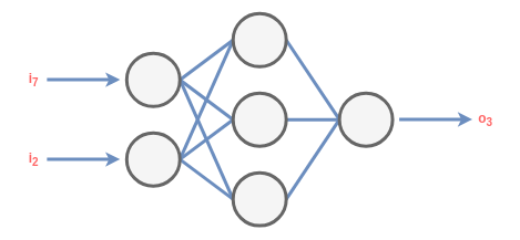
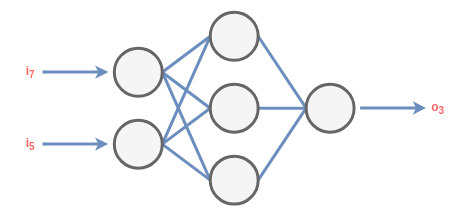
  <mxCell id="0" />
  <mxCell id="1" parent="0" />
  <mxCell id="2" style="rounded=0;orthogonalLoop=1;jettySize=auto;html=1;exitX=1;exitY=0.5;exitDx=0;exitDy=0;entryX=0;entryY=0.5;entryDx=0;entryDy=0;strokeWidth=5;fontSize=20;fontColor=#6C8EBF;strokeColor=#6C8EBF;endArrow=none;endFill=0;" edge="1" parent="1" source="15" target="14"><mxGeometry relative="1" as="geometry" /></mxCell>
  <mxCell id="3" value="" style="endArrow=classic;html=1;rounded=0;strokeWidth=5;fillColor=#dae8fc;strokeColor=#6c8ebf;" edge="1" parent="1"><mxGeometry width="50" height="50" relative="1" as="geometry"><mxPoint x="70" y="119.76" as="sourcePoint" /><mxPoint x="180" y="119.76" as="targetPoint" /></mxGeometry></mxCell>
  <mxCell id="4" value="" style="endArrow=classic;html=1;rounded=0;strokeWidth=5;fillColor=#dae8fc;strokeColor=#6c8ebf;" edge="1" parent="1"><mxGeometry width="50" height="50" relative="1" as="geometry"><mxPoint x="70" y="239.76" as="sourcePoint" /><mxPoint x="180" y="239.76" as="targetPoint" /></mxGeometry></mxCell>
  <mxCell id="5" style="rounded=0;orthogonalLoop=1;jettySize=auto;html=1;exitX=1;exitY=0.5;exitDx=0;exitDy=0;entryX=0;entryY=0.5;entryDx=0;entryDy=0;strokeWidth=5;fontSize=20;fontColor=#6C8EBF;strokeColor=#6C8EBF;endArrow=none;endFill=0;" edge="1" parent="1" source="15" target="17"><mxGeometry relative="1" as="geometry"><mxPoint x="280" y="130" as="sourcePoint" /><mxPoint x="360" y="70" as="targetPoint" /></mxGeometry></mxCell>
  <mxCell id="6" style="rounded=0;orthogonalLoop=1;jettySize=auto;html=1;exitX=1;exitY=0.5;exitDx=0;exitDy=0;entryX=0;entryY=0.5;entryDx=0;entryDy=0;strokeWidth=5;fontSize=20;fontColor=#6C8EBF;strokeColor=#6C8EBF;endArrow=none;endFill=0;" edge="1" parent="1" source="16" target="17"><mxGeometry relative="1" as="geometry"><mxPoint x="280" y="130" as="sourcePoint" /><mxPoint x="360" y="190" as="targetPoint" /></mxGeometry></mxCell>
  <mxCell id="7" style="rounded=0;orthogonalLoop=1;jettySize=auto;html=1;entryX=0;entryY=0.5;entryDx=0;entryDy=0;strokeWidth=5;fontSize=20;fontColor=#6C8EBF;strokeColor=#6C8EBF;endArrow=none;endFill=0;exitX=1;exitY=0.5;exitDx=0;exitDy=0;" edge="1" parent="1" source="16" target="18"><mxGeometry relative="1" as="geometry"><mxPoint x="290" y="280" as="sourcePoint" /><mxPoint x="360" y="190" as="targetPoint" /></mxGeometry></mxCell>
  <mxCell id="8" style="rounded=0;orthogonalLoop=1;jettySize=auto;html=1;entryX=0;entryY=0.5;entryDx=0;entryDy=0;strokeWidth=5;fontSize=20;fontColor=#6C8EBF;strokeColor=#6C8EBF;endArrow=none;endFill=0;exitX=1;exitY=0.5;exitDx=0;exitDy=0;" edge="1" parent="1" source="18" target="19"><mxGeometry relative="1" as="geometry"><mxPoint x="280" y="250" as="sourcePoint" /><mxPoint x="360" y="310" as="targetPoint" /></mxGeometry></mxCell>
  <mxCell id="9" style="rounded=0;orthogonalLoop=1;jettySize=auto;html=1;strokeWidth=5;fontSize=20;fontColor=#6C8EBF;strokeColor=#6C8EBF;endArrow=none;endFill=0;exitX=1;exitY=0.5;exitDx=0;exitDy=0;entryX=0;entryY=0.5;entryDx=0;entryDy=0;" edge="1" parent="1" source="17" target="19"><mxGeometry relative="1" as="geometry"><mxPoint x="440" y="310" as="sourcePoint" /><mxPoint x="470" y="170" as="targetPoint" /></mxGeometry></mxCell>
  <mxCell id="10" style="rounded=0;orthogonalLoop=1;jettySize=auto;html=1;strokeWidth=5;fontSize=20;fontColor=#6C8EBF;strokeColor=#6C8EBF;endArrow=none;endFill=0;exitX=1;exitY=0.5;exitDx=0;exitDy=0;entryX=0;entryY=0.5;entryDx=0;entryDy=0;" edge="1" parent="1" source="14" target="19"><mxGeometry relative="1" as="geometry"><mxPoint x="440" y="190" as="sourcePoint" /><mxPoint x="480" y="150" as="targetPoint" /></mxGeometry></mxCell>
  <mxCell id="11" value="" style="endArrow=classic;html=1;rounded=0;strokeWidth=5;fillColor=#dae8fc;strokeColor=#6c8ebf;" edge="1" parent="1"><mxGeometry width="50" height="50" relative="1" as="geometry"><mxPoint x="600" y="179.66" as="sourcePoint" /><mxPoint x="710" y="179.66" as="targetPoint" /></mxGeometry></mxCell>
  <mxCell id="12" style="rounded=0;orthogonalLoop=1;jettySize=auto;html=1;exitX=1;exitY=0.5;exitDx=0;exitDy=0;entryX=0;entryY=0.5;entryDx=0;entryDy=0;strokeWidth=5;fontSize=20;fontColor=#6C8EBF;strokeColor=#6C8EBF;endArrow=none;endFill=0;" edge="1" parent="1" source="15" target="18"><mxGeometry relative="1" as="geometry"><mxPoint x="280" y="130" as="sourcePoint" /><mxPoint x="360" y="190" as="targetPoint" /></mxGeometry></mxCell>
  <mxCell id="13" style="rounded=0;orthogonalLoop=1;jettySize=auto;html=1;entryX=0;entryY=0.5;entryDx=0;entryDy=0;strokeWidth=5;fontSize=20;fontColor=#6C8EBF;strokeColor=#6C8EBF;endArrow=none;endFill=0;exitX=1;exitY=0.5;exitDx=0;exitDy=0;" edge="1" parent="1" source="16" target="14"><mxGeometry relative="1" as="geometry"><mxPoint x="280" y="250" as="sourcePoint" /><mxPoint x="360" y="310" as="targetPoint" /></mxGeometry></mxCell>
  <mxCell id="14" value="" style="ellipse;whiteSpace=wrap;html=1;aspect=fixed;strokeWidth=5;fillColor=#f5f5f5;strokeColor=#666666;fontColor=#333333;" vertex="1" parent="1"><mxGeometry x="350" y="20" width="80" height="80" as="geometry" /></mxCell>
  <mxCell id="15" value="" style="ellipse;whiteSpace=wrap;html=1;aspect=fixed;strokeWidth=5;fillColor=#f5f5f5;strokeColor=#666666;fontColor=#333333;" vertex="1" parent="1"><mxGeometry x="190" y="80" width="80" height="80" as="geometry" /></mxCell>
  <mxCell id="16" value="" style="ellipse;whiteSpace=wrap;html=1;aspect=fixed;strokeWidth=5;fillColor=#f5f5f5;strokeColor=#666666;fontColor=#333333;" vertex="1" parent="1"><mxGeometry x="190" y="200" width="80" height="80" as="geometry" /></mxCell>
  <mxCell id="17" value="" style="ellipse;whiteSpace=wrap;html=1;aspect=fixed;strokeWidth=5;fillColor=#f5f5f5;strokeColor=#666666;fontColor=#333333;" vertex="1" parent="1"><mxGeometry x="350" y="140" width="80" height="80" as="geometry" /></mxCell>
  <mxCell id="18" value="" style="ellipse;whiteSpace=wrap;html=1;aspect=fixed;strokeWidth=5;fillColor=#f5f5f5;strokeColor=#666666;fontColor=#333333;" vertex="1" parent="1"><mxGeometry x="350" y="260" width="80" height="80" as="geometry" /></mxCell>
  <mxCell id="19" value="" style="ellipse;whiteSpace=wrap;html=1;aspect=fixed;strokeWidth=5;fillColor=#f5f5f5;strokeColor=#666666;fontColor=#333333;" vertex="1" parent="1"><mxGeometry x="510" y="140" width="80" height="80" as="geometry" /></mxCell>
  <mxCell id="20" value="&lt;font style=&quot;font-size: 20px;&quot;&gt;i&lt;span style=&quot;font-size: 20px;&quot;&gt;&lt;sub&gt;7&lt;/sub&gt;&lt;/span&gt;&lt;/font&gt;" style="text;html=1;strokeColor=none;fillColor=none;align=center;verticalAlign=middle;whiteSpace=wrap;rounded=0;strokeWidth=5;fontStyle=1;fontSize=20;fontColor=#FF6666;" vertex="1" parent="1"><mxGeometry x="20" y="105" width="60" height="30" as="geometry" /></mxCell>
- <mxCell id="21" value="&lt;font style=&quot;font-size: 20px;&quot;&gt;i&lt;span style=&quot;font-size: 20px;&quot;&gt;&lt;sub&gt;2&lt;/sub&gt;&lt;/span&gt;&lt;/font&gt;" style="text;html=1;strokeColor=none;fillColor=none;align=center;verticalAlign=middle;whiteSpace=wrap;rounded=0;strokeWidth=5;fontStyle=1;fontSize=20;fontColor=#FF6666;" vertex="1" parent="1"><mxGeometry x="20" y="225" width="60" height="30" as="geometry" /></mxCell>
+ <mxCell id="21" value="&lt;font style=&quot;font-size: 20px;&quot;&gt;i&lt;span style=&quot;font-size: 20px;&quot;&gt;&lt;sub&gt;5&lt;/sub&gt;&lt;/span&gt;&lt;/font&gt;" style="text;html=1;strokeColor=none;fillColor=none;align=center;verticalAlign=middle;whiteSpace=wrap;rounded=0;strokeWidth=5;fontStyle=1;fontSize=20;fontColor=#FF6666;" vertex="1" parent="1"><mxGeometry x="20" y="225" width="60" height="30" as="geometry" /></mxCell>
  <mxCell id="22" value="&lt;font style=&quot;font-size: 20px;&quot;&gt;o&lt;sub&gt;3&lt;/sub&gt;&lt;/font&gt;" style="text;html=1;strokeColor=none;fillColor=none;align=center;verticalAlign=middle;whiteSpace=wrap;rounded=0;strokeWidth=5;fontStyle=1;fontSize=15;fontColor=#FF6666;" vertex="1" parent="1"><mxGeometry x="700" y="165" width="60" height="30" as="geometry" /></mxCell>
